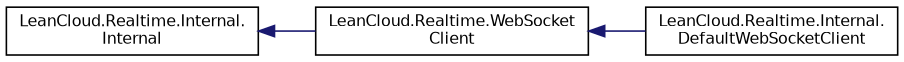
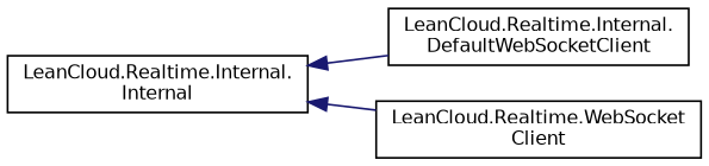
  digraph {
    rankdir=LR
    node [color=black fillcolor=white fontname=Helvetica fontsize=10 shape=record style=filled]
    edge [color=midnightblue dir=back fontname=Helvetica fontsize=10 labelfontname=Helvetica labelfontsize=10 style=solid]
    n1 [height=0.2 label="LeanCloud.Realtime.Internal.\lInternal" width=0.4]
    n2 [height=0.2 label="LeanCloud.Realtime.Internal.\lDefaultWebSocketClient" width=0.4]
    n3 [height=0.2 label="LeanCloud.Realtime.WebSocket\lClient" width=0.4]
-   n3 -> n2
+   n1 -> n2
    n1 -> n3
  }
